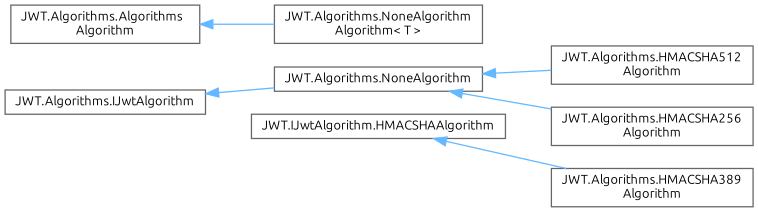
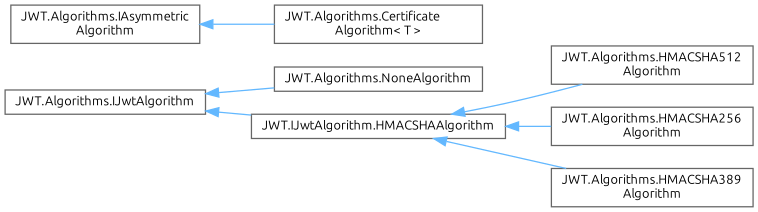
  digraph {
    fontname=Ubuntu
    rankdir=LR
    node [color=grey40 fillcolor=white fontname=Ubuntu fontsize=10 shape=box style=filled]
    edge [color=steelblue1 dir=back fontname=Ubuntu fontsize=10 labelfontname=Helvetica labelfontsize=10 style=solid]
    n1 [height=0.2 label="JWT.Algorithms.IJwtAlgorithm" width=0.4]
    n2 [height=0.2 label="JWT.IJwtAlgorithm.HMACSHAAlgorithm" width=0.4]
    n3 [height=0.2 label="JWT.Algorithms.NoneAlgorithm" width=0.4]
    n4 [height=0.2 label="JWT.Algorithms.HMACSHA256\lAlgorithm" width=0.4]
    n5 [height=0.2 label="JWT.Algorithms.HMACSHA389\lAlgorithm" width=0.4]
    n6 [height=0.2 label="JWT.Algorithms.HMACSHA512\lAlgorithm" width=0.4]
-   n7 [height=0.2 label="JWT.Algorithms.Algorithms\lAlgorithm" width=0.4]
-   n8 [height=0.2 label="JWT.Algorithms.NoneAlgorithm\lAlgorithm\< T \>" width=0.4]
+   n7 [height=0.2 label="JWT.Algorithms.IAsymmetric\lAlgorithm" width=0.4]
+   n8 [height=0.2 label="JWT.Algorithms.Certificate\lAlgorithm\< T \>" width=0.4]
+   n1 -> n2
    n1 -> n3
-   n3 -> n4
+   n2 -> n4
    n2 -> n5
-   n3 -> n6
+   n2 -> n6
    n7 -> n8
  }
